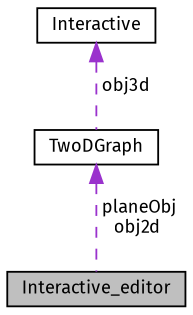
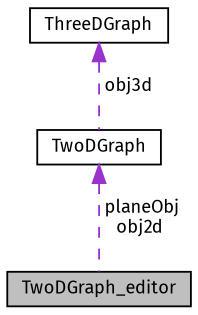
  digraph {
    fontname="Fira Sans"
    node [color=black fillcolor=white fontname="Fira Sans" fontsize=10 shape=record style=filled]
    edge [color=darkorchid3 dir=back fontname="Fira Sans" fontsize=10 labelfontname=Helvetica labelfontsize=10 style=dashed]
-   n1 [fillcolor=grey75 fontcolor=black height=0.2 label=Interactive_editor width=0.4]
-   n2 [height=0.2 label=Interactive width=0.4]
+   n1 [fillcolor=grey75 fontcolor=black height=0.2 label=TwoDGraph_editor width=0.4]
+   n2 [height=0.2 label=ThreeDGraph width=0.4]
    n3 [height=0.2 label=TwoDGraph width=0.4]
    n2 -> n3 [label=" obj3d"]
    n3 -> n1 [label=" planeObj\nobj2d"]
  }
